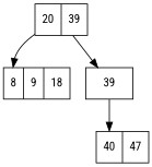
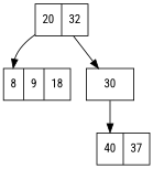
  digraph {
    fontname="Roboto Condensed"
    node [fontname="Roboto Condensed" shape=record]
    edge [fontname="Roboto Condensed"]
-   n1 [label="20 | 39"]
+   n1 [label="20 | 32"]
    n2 [label="<8>8 | 9 | <18>18"]
-   30 [label=39]
-   n4 [label="<x> 40 | 47"]
+   30
+   n4 [label="<x> 40 | 37"]
    n1 -> n2 [headport=8]
    n1 -> 30
    30 -> n4 [headport=x]
  }
